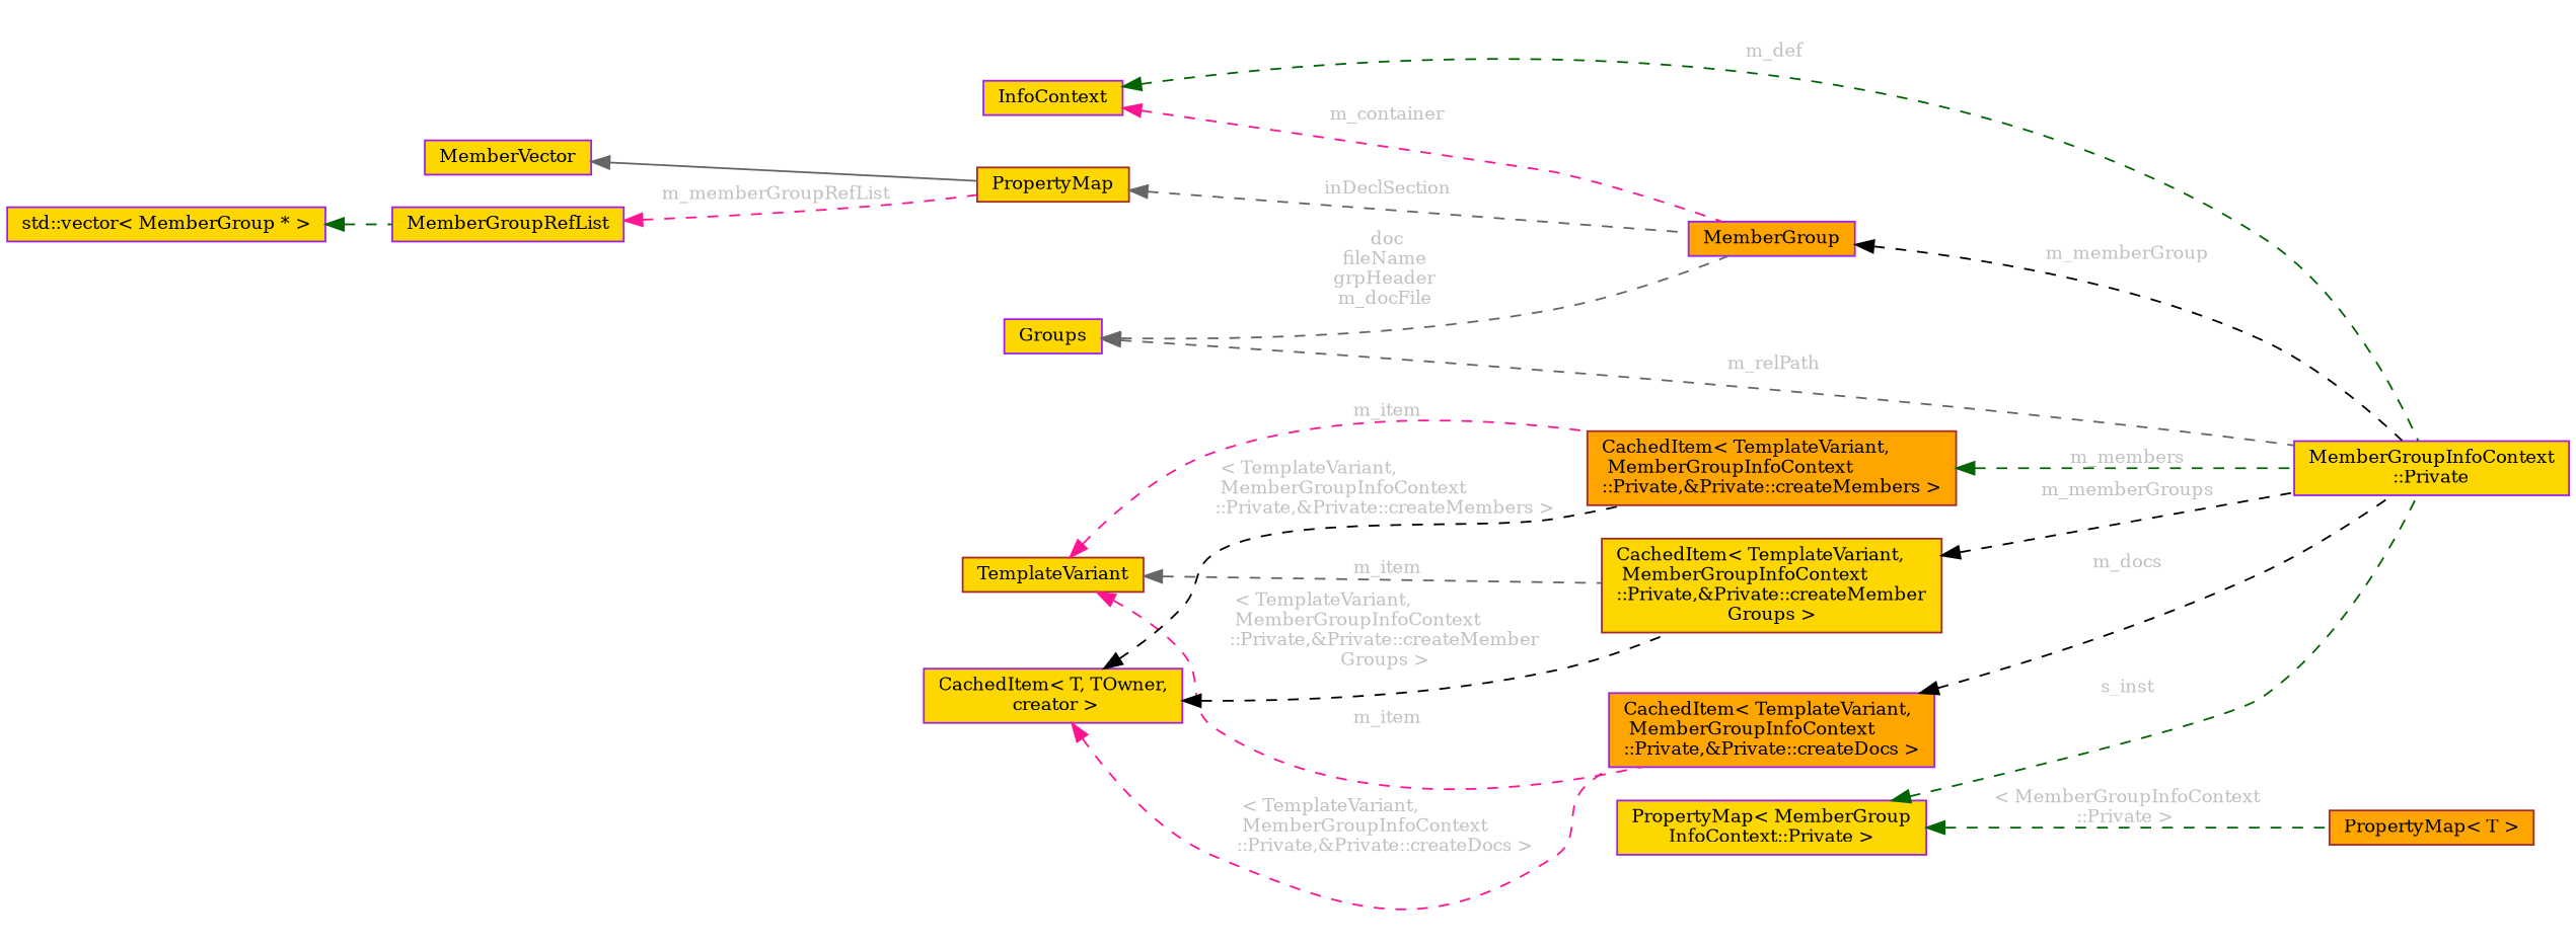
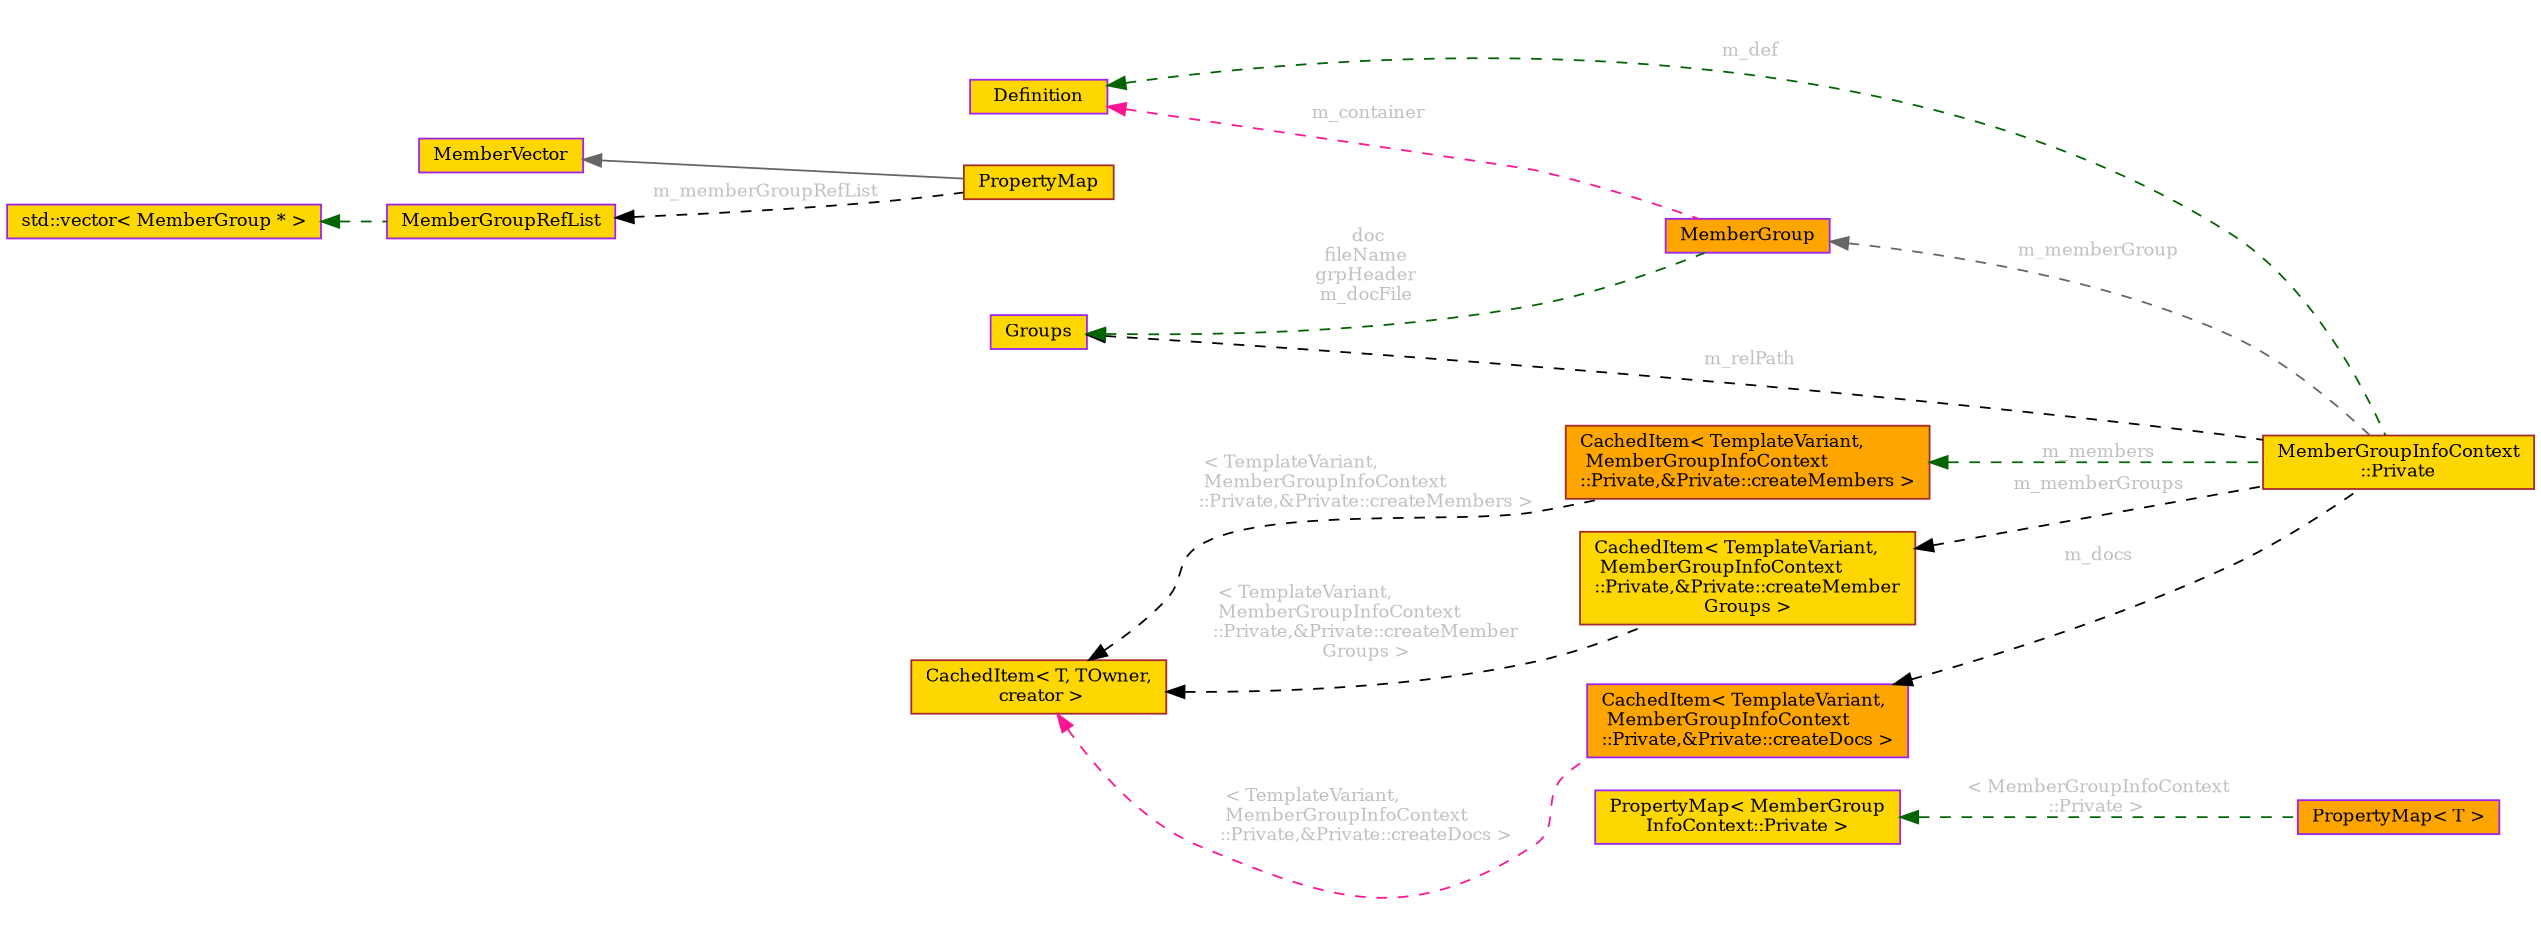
  digraph {
    fontname="DejaVu Serif"
    rankdir=LR
    node [color=purple fillcolor=gold fontname="DejaVu Serif" fontsize=10 shape=box style=filled]
    edge [color=black dir=back fontcolor=grey fontname="DejaVu Serif" fontsize=10 labelfontname=Helvetica labelfontsize=10 style=dashed]
-   n1 [fontcolor=black height=0.2 label="MemberGroupInfoContext\l::Private" width=0.4]
-   n2 [height=0.2 label=InfoContext width=0.4]
+   n1 [color=brown fontcolor=black height=0.2 label="MemberGroupInfoContext\l::Private" width=0.4]
+   n2 [height=0.2 label=Definition width=0.4]
    n3 [fillcolor=orange height=0.2 label=MemberGroup width=0.4]
    n4 [height=0.2 label=Groups width=0.4]
    n5 [color=brown height=0.2 label=PropertyMap width=0.4]
    n6 [height=0.2 label=MemberVector width=0.4]
    n7 [height=0.2 label=MemberGroupRefList width=0.4]
    n8 [height=0.2 label="std::vector\< MemberGroup * \>" width=0.4]
    n9 [fillcolor=orange height=0.2 label="CachedItem\< TemplateVariant,\l MemberGroupInfoContext\l::Private,&Private::createDocs \>" width=0.4]
-   n10 [color=brown height=0.2 label=TemplateVariant width=0.4]
    n11 [color=brown fillcolor=orange height=0.2 label="CachedItem\< TemplateVariant,\l MemberGroupInfoContext\l::Private,&Private::createMembers \>" width=0.4]
    n12 [color=brown height=0.2 label="CachedItem\< TemplateVariant,\l MemberGroupInfoContext\l::Private,&Private::createMember\lGroups \>" width=0.4]
-   n13 [height=0.2 label="CachedItem\< T, TOwner,\l creator \>" width=0.4]
+   n13 [color=brown height=0.2 label="CachedItem\< T, TOwner,\l creator \>" width=0.4]
    n14 [height=0.2 label="PropertyMap\< MemberGroup\lInfoContext::Private \>" width=0.4]
-   n15 [color=brown fillcolor=orange height=0.2 label="PropertyMap\< T \>" width=0.4]
+   n15 [fillcolor=orange height=0.2 label="PropertyMap\< T \>" width=0.4]
    n2 -> n1 [color=darkgreen label=" m_def"]
    n2 -> n3 [color=deeppink label=" m_container"]
-   n3 -> n1 [label=" m_memberGroup"]
-   n4 -> n1 [color=gray40 label=" m_relPath"]
-   n4 -> n3 [color=gray40 label=" doc\nfileName\ngrpHeader\nm_docFile"]
-   n5 -> n3 [color=gray40 label=" inDeclSection"]
+   n3 -> n1 [color=gray40 label=" m_memberGroup"]
+   n4 -> n1 [label=" m_relPath"]
+   n4 -> n3 [color=darkgreen label=" doc\nfileName\ngrpHeader\nm_docFile"]
    n6 -> n5 [color=gray40 style=solid fontcolor=""]
-   n7 -> n5 [color=deeppink label=" m_memberGroupRefList"]
+   n7 -> n5 [label=" m_memberGroupRefList"]
    n8 -> n7 [color=darkgreen fontcolor=""]
    n9 -> n1 [label=" m_docs"]
-   n10 -> n9 [color=deeppink label=" m_item"]
-   n10 -> n11 [color=deeppink label=" m_item"]
-   n10 -> n12 [color=gray40 label=" m_item"]
    n11 -> n1 [color=darkgreen label=" m_members"]
    n12 -> n1 [label=" m_memberGroups"]
    n13 -> n9 [color=deeppink label=" \< TemplateVariant,\l MemberGroupInfoContext\l::Private,&Private::createDocs \>"]
    n13 -> n11 [label=" \< TemplateVariant,\l MemberGroupInfoContext\l::Private,&Private::createMembers \>"]
    n13 -> n12 [label=" \< TemplateVariant,\l MemberGroupInfoContext\l::Private,&Private::createMember\lGroups \>"]
-   n14 -> n1 [color=darkgreen label=" s_inst"]
    n14 -> n15 [color=darkgreen label=" \< MemberGroupInfoContext\l::Private \>"]
  }
